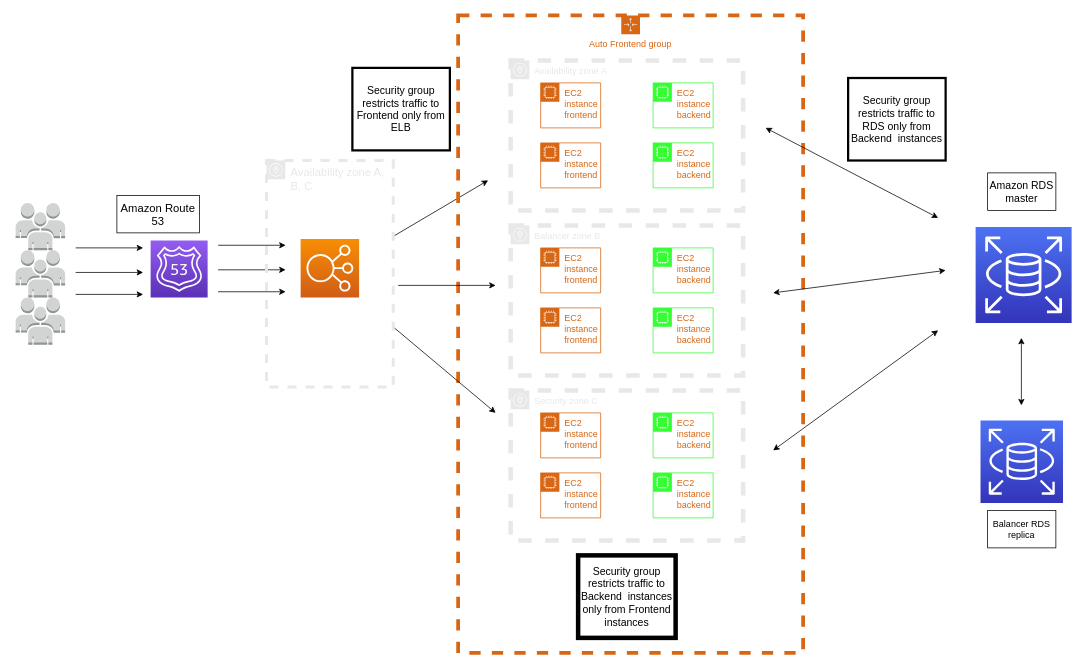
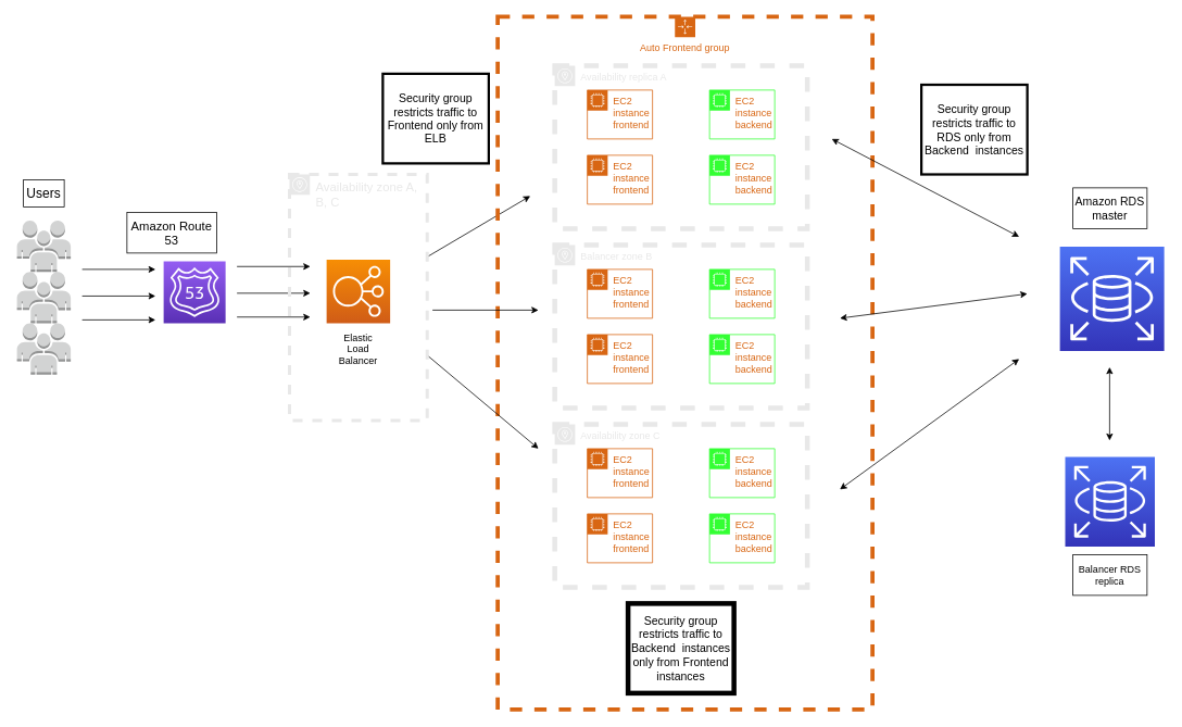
  <mxCell id="0" />
  <mxCell id="1" parent="0" />
  <mxCell id="2" value="" style="outlineConnect=0;dashed=0;verticalLabelPosition=bottom;verticalAlign=top;align=center;html=1;shape=mxgraph.aws3.users;fillColor=#D2D3D3;gradientColor=none;rounded=0;" parent="1" vertex="1"><mxGeometry x="20" y="333" width="66" height="63" as="geometry" /></mxCell>
  <mxCell id="3" value="" style="outlineConnect=0;dashed=0;verticalLabelPosition=bottom;verticalAlign=top;align=center;html=1;shape=mxgraph.aws3.users;fillColor=#D2D3D3;gradientColor=none;rounded=0;" parent="1" vertex="1"><mxGeometry x="20" y="270" width="66" height="63" as="geometry" /></mxCell>
  <mxCell id="4" value="" style="outlineConnect=0;dashed=0;verticalLabelPosition=bottom;verticalAlign=top;align=center;html=1;shape=mxgraph.aws3.users;fillColor=#D2D3D3;gradientColor=none;rounded=0;" parent="1" vertex="1"><mxGeometry x="20" y="396" width="66" height="63" as="geometry" /></mxCell>
+ <mxCell id="5" value="&lt;font style=&quot;font-size: 16px;&quot;&gt;Users&lt;/font&gt;" style="text;strokeColor=default;align=center;fillColor=none;html=1;verticalAlign=middle;whiteSpace=wrap;rounded=0;" parent="1" vertex="1"><mxGeometry x="28" y="220" width="50" height="33.5" as="geometry" /></mxCell>
  <mxCell id="6" value="" style="endArrow=classic;html=1;rounded=0;" parent="1" edge="1"><mxGeometry width="50" height="50" relative="1" as="geometry"><mxPoint x="100" y="362.75" as="sourcePoint" /><mxPoint x="190" y="362.75" as="targetPoint" /></mxGeometry></mxCell>
  <mxCell id="7" value="" style="endArrow=classic;html=1;rounded=0;" parent="1" edge="1"><mxGeometry width="50" height="50" relative="1" as="geometry"><mxPoint x="100" y="330" as="sourcePoint" /><mxPoint x="190" y="330" as="targetPoint" /></mxGeometry></mxCell>
  <mxCell id="8" value="" style="points=[[0,0,0],[0.25,0,0],[0.5,0,0],[0.75,0,0],[1,0,0],[0,1,0],[0.25,1,0],[0.5,1,0],[0.75,1,0],[1,1,0],[0,0.25,0],[0,0.5,0],[0,0.75,0],[1,0.25,0],[1,0.5,0],[1,0.75,0]];outlineConnect=0;fontColor=#232F3E;gradientColor=#945DF2;gradientDirection=north;fillColor=#5A30B5;strokeColor=#ffffff;dashed=0;verticalLabelPosition=bottom;verticalAlign=top;align=center;html=1;fontSize=12;fontStyle=0;aspect=fixed;shape=mxgraph.aws4.resourceIcon;resIcon=mxgraph.aws4.route_53;rounded=0;" parent="1" vertex="1"><mxGeometry x="200" y="320" width="76" height="76" as="geometry" /></mxCell>
  <mxCell id="9" value="Amazon Route 53" style="text;strokeColor=default;align=center;fillColor=none;html=1;verticalAlign=middle;whiteSpace=wrap;rounded=0;fontSize=15;" parent="1" vertex="1"><mxGeometry x="155" y="260" width="110" height="50" as="geometry" /></mxCell>
  <mxCell id="10" value="" style="endArrow=classic;html=1;rounded=0;" parent="1" edge="1"><mxGeometry width="50" height="50" relative="1" as="geometry"><mxPoint x="100" y="392" as="sourcePoint" /><mxPoint x="190" y="392" as="targetPoint" /></mxGeometry></mxCell>
  <mxCell id="11" value="" style="endArrow=classic;html=1;rounded=0;" parent="1" edge="1"><mxGeometry width="50" height="50" relative="1" as="geometry"><mxPoint x="290" y="359.25" as="sourcePoint" /><mxPoint x="380" y="359.25" as="targetPoint" /></mxGeometry></mxCell>
  <mxCell id="12" value="" style="endArrow=classic;html=1;rounded=0;" parent="1" edge="1"><mxGeometry width="50" height="50" relative="1" as="geometry"><mxPoint x="290" y="326.5" as="sourcePoint" /><mxPoint x="380" y="326.5" as="targetPoint" /></mxGeometry></mxCell>
  <mxCell id="13" value="" style="endArrow=classic;html=1;rounded=0;" parent="1" edge="1"><mxGeometry width="50" height="50" relative="1" as="geometry"><mxPoint x="290" y="388.5" as="sourcePoint" /><mxPoint x="380" y="388.5" as="targetPoint" /></mxGeometry></mxCell>
  <mxCell id="14" value="" style="points=[[0,0,0],[0.25,0,0],[0.5,0,0],[0.75,0,0],[1,0,0],[0,1,0],[0.25,1,0],[0.5,1,0],[0.75,1,0],[1,1,0],[0,0.25,0],[0,0.5,0],[0,0.75,0],[1,0.25,0],[1,0.5,0],[1,0.75,0]];outlineConnect=0;fontColor=#232F3E;gradientColor=#F78E04;gradientDirection=north;fillColor=#D05C17;strokeColor=#ffffff;dashed=0;verticalLabelPosition=bottom;verticalAlign=top;align=center;html=1;fontSize=12;fontStyle=0;aspect=fixed;shape=mxgraph.aws4.resourceIcon;resIcon=mxgraph.aws4.elastic_load_balancing;rounded=0;" parent="1" vertex="1"><mxGeometry x="400" y="318" width="78" height="78" as="geometry" /></mxCell>
+ <mxCell id="15" value="Elastic Load Balancer" style="text;strokeColor=none;align=center;fillColor=none;html=1;verticalAlign=middle;whiteSpace=wrap;rounded=0;" parent="1" vertex="1"><mxGeometry x="409" y="412.5" width="60" height="30" as="geometry" /></mxCell>
  <mxCell id="16" value="" style="endArrow=classic;html=1;rounded=0;" parent="1" edge="1" source="36"><mxGeometry width="50" height="50" relative="1" as="geometry"><mxPoint x="560" y="282" as="sourcePoint" /><mxPoint x="650" y="240" as="targetPoint" /></mxGeometry></mxCell>
  <mxCell id="17" value="Auto Frontend group" style="points=[[0,0],[0.25,0],[0.5,0],[0.75,0],[1,0],[1,0.25],[1,0.5],[1,0.75],[1,1],[0.75,1],[0.5,1],[0.25,1],[0,1],[0,0.75],[0,0.5],[0,0.25]];outlineConnect=0;gradientColor=none;html=1;whiteSpace=wrap;fontSize=12;fontStyle=0;container=1;pointerEvents=0;collapsible=0;recursiveResize=0;shape=mxgraph.aws4.groupCenter;grIcon=mxgraph.aws4.group_auto_scaling_group;grStroke=1;strokeColor=#D86613;fillColor=none;verticalAlign=top;align=center;fontColor=#D86613;dashed=1;spacingTop=25;strokeWidth=5;rounded=0;" parent="1" vertex="1"><mxGeometry x="610" y="20" width="460" height="850" as="geometry" /></mxCell>
- <mxCell id="18" value="Availability zone A" style="outlineConnect=0;gradientColor=none;html=1;whiteSpace=wrap;fontSize=12;fontStyle=0;shape=mxgraph.aws4.group;grIcon=mxgraph.aws4.group_availability_zone;strokeColor=#E8E8E8;fillColor=none;verticalAlign=top;align=left;spacingLeft=30;fontColor=#E8E8E8;dashed=1;strokeWidth=6;rounded=0;" parent="17" vertex="1"><mxGeometry x="70" y="60" width="310" height="200" as="geometry" /></mxCell>
+ <mxCell id="18" value="Availability replica A" style="outlineConnect=0;gradientColor=none;html=1;whiteSpace=wrap;fontSize=12;fontStyle=0;shape=mxgraph.aws4.group;grIcon=mxgraph.aws4.group_availability_zone;strokeColor=#E8E8E8;fillColor=none;verticalAlign=top;align=left;spacingLeft=30;fontColor=#E8E8E8;dashed=1;strokeWidth=6;rounded=0;" parent="17" vertex="1"><mxGeometry x="70" y="60" width="310" height="200" as="geometry" /></mxCell>
  <mxCell id="19" value="EC2 instance&amp;nbsp; frontend" style="points=[[0,0],[0.25,0],[0.5,0],[0.75,0],[1,0],[1,0.25],[1,0.5],[1,0.75],[1,1],[0.75,1],[0.5,1],[0.25,1],[0,1],[0,0.75],[0,0.5],[0,0.25]];outlineConnect=0;gradientColor=none;html=1;whiteSpace=wrap;fontSize=12;fontStyle=0;container=1;pointerEvents=0;collapsible=0;recursiveResize=0;shape=mxgraph.aws4.group;grIcon=mxgraph.aws4.group_ec2_instance_contents;strokeColor=#D86613;fillColor=none;verticalAlign=top;align=left;spacingLeft=30;fontColor=#D86613;dashed=0;rounded=0;" parent="17" vertex="1"><mxGeometry x="110" y="90" width="80" height="60" as="geometry" /></mxCell>
  <mxCell id="20" value="EC2 instance&amp;nbsp; frontend" style="points=[[0,0],[0.25,0],[0.5,0],[0.75,0],[1,0],[1,0.25],[1,0.5],[1,0.75],[1,1],[0.75,1],[0.5,1],[0.25,1],[0,1],[0,0.75],[0,0.5],[0,0.25]];outlineConnect=0;gradientColor=none;html=1;whiteSpace=wrap;fontSize=12;fontStyle=0;container=1;pointerEvents=0;collapsible=0;recursiveResize=0;shape=mxgraph.aws4.group;grIcon=mxgraph.aws4.group_ec2_instance_contents;strokeColor=#D86613;fillColor=none;verticalAlign=top;align=left;spacingLeft=30;fontColor=#D86613;dashed=0;rounded=0;" parent="17" vertex="1"><mxGeometry x="110" y="170" width="80" height="60" as="geometry" /></mxCell>
  <mxCell id="21" value="EC2 instance&amp;nbsp; backend" style="points=[[0,0],[0.25,0],[0.5,0],[0.75,0],[1,0],[1,0.25],[1,0.5],[1,0.75],[1,1],[0.75,1],[0.5,1],[0.25,1],[0,1],[0,0.75],[0,0.5],[0,0.25]];outlineConnect=0;gradientColor=none;html=1;whiteSpace=wrap;fontSize=12;fontStyle=0;container=1;pointerEvents=0;collapsible=0;recursiveResize=0;shape=mxgraph.aws4.group;grIcon=mxgraph.aws4.group_ec2_instance_contents;strokeColor=#33FF33;fillColor=none;verticalAlign=top;align=left;spacingLeft=30;fontColor=#D86613;dashed=0;rounded=0;" parent="17" vertex="1"><mxGeometry x="260" y="90" width="80" height="60" as="geometry" /></mxCell>
  <mxCell id="22" value="Balancer zone B" style="outlineConnect=0;gradientColor=none;html=1;whiteSpace=wrap;fontSize=12;fontStyle=0;shape=mxgraph.aws4.group;grIcon=mxgraph.aws4.group_availability_zone;strokeColor=#E8E8E8;fillColor=none;verticalAlign=top;align=left;spacingLeft=30;fontColor=#E8E8E8;dashed=1;strokeWidth=6;rounded=0;" parent="17" vertex="1"><mxGeometry x="70" y="280" width="310" height="200" as="geometry" /></mxCell>
  <mxCell id="23" value="EC2 instance&amp;nbsp; frontend" style="points=[[0,0],[0.25,0],[0.5,0],[0.75,0],[1,0],[1,0.25],[1,0.5],[1,0.75],[1,1],[0.75,1],[0.5,1],[0.25,1],[0,1],[0,0.75],[0,0.5],[0,0.25]];outlineConnect=0;gradientColor=none;html=1;whiteSpace=wrap;fontSize=12;fontStyle=0;container=1;pointerEvents=0;collapsible=0;recursiveResize=0;shape=mxgraph.aws4.group;grIcon=mxgraph.aws4.group_ec2_instance_contents;strokeColor=#D86613;fillColor=none;verticalAlign=top;align=left;spacingLeft=30;fontColor=#D86613;dashed=0;rounded=0;" parent="17" vertex="1"><mxGeometry x="110" y="310" width="80" height="60" as="geometry" /></mxCell>
  <mxCell id="24" value="EC2 instance&amp;nbsp; frontend" style="points=[[0,0],[0.25,0],[0.5,0],[0.75,0],[1,0],[1,0.25],[1,0.5],[1,0.75],[1,1],[0.75,1],[0.5,1],[0.25,1],[0,1],[0,0.75],[0,0.5],[0,0.25]];outlineConnect=0;gradientColor=none;html=1;whiteSpace=wrap;fontSize=12;fontStyle=0;container=1;pointerEvents=0;collapsible=0;recursiveResize=0;shape=mxgraph.aws4.group;grIcon=mxgraph.aws4.group_ec2_instance_contents;strokeColor=#D86613;fillColor=none;verticalAlign=top;align=left;spacingLeft=30;fontColor=#D86613;dashed=0;rounded=0;" parent="17" vertex="1"><mxGeometry x="110" y="390" width="80" height="60" as="geometry" /></mxCell>
  <mxCell id="25" value="EC2 instance&amp;nbsp; backend" style="points=[[0,0],[0.25,0],[0.5,0],[0.75,0],[1,0],[1,0.25],[1,0.5],[1,0.75],[1,1],[0.75,1],[0.5,1],[0.25,1],[0,1],[0,0.75],[0,0.5],[0,0.25]];outlineConnect=0;gradientColor=none;html=1;whiteSpace=wrap;fontSize=12;fontStyle=0;container=1;pointerEvents=0;collapsible=0;recursiveResize=0;shape=mxgraph.aws4.group;grIcon=mxgraph.aws4.group_ec2_instance_contents;strokeColor=#33FF33;fillColor=none;verticalAlign=top;align=left;spacingLeft=30;fontColor=#D86613;dashed=0;rounded=0;" parent="17" vertex="1"><mxGeometry x="260" y="310" width="80" height="60" as="geometry" /></mxCell>
  <mxCell id="26" value="EC2 instance&amp;nbsp; backend" style="points=[[0,0],[0.25,0],[0.5,0],[0.75,0],[1,0],[1,0.25],[1,0.5],[1,0.75],[1,1],[0.75,1],[0.5,1],[0.25,1],[0,1],[0,0.75],[0,0.5],[0,0.25]];outlineConnect=0;gradientColor=none;html=1;whiteSpace=wrap;fontSize=12;fontStyle=0;container=1;pointerEvents=0;collapsible=0;recursiveResize=0;shape=mxgraph.aws4.group;grIcon=mxgraph.aws4.group_ec2_instance_contents;strokeColor=#33FF33;fillColor=none;verticalAlign=top;align=left;spacingLeft=30;fontColor=#D86613;dashed=0;rounded=0;" parent="17" vertex="1"><mxGeometry x="260" y="390" width="80" height="60" as="geometry" /></mxCell>
- <mxCell id="27" value="Security zone C" style="outlineConnect=0;gradientColor=none;html=1;whiteSpace=wrap;fontSize=12;fontStyle=0;shape=mxgraph.aws4.group;grIcon=mxgraph.aws4.group_availability_zone;strokeColor=#E8E8E8;fillColor=none;verticalAlign=top;align=left;spacingLeft=30;fontColor=#E8E8E8;dashed=1;strokeWidth=6;rounded=0;" parent="17" vertex="1"><mxGeometry x="70" y="500" width="310" height="200" as="geometry" /></mxCell>
+ <mxCell id="27" value="Availability zone C" style="outlineConnect=0;gradientColor=none;html=1;whiteSpace=wrap;fontSize=12;fontStyle=0;shape=mxgraph.aws4.group;grIcon=mxgraph.aws4.group_availability_zone;strokeColor=#E8E8E8;fillColor=none;verticalAlign=top;align=left;spacingLeft=30;fontColor=#E8E8E8;dashed=1;strokeWidth=6;rounded=0;" parent="17" vertex="1"><mxGeometry x="70" y="500" width="310" height="200" as="geometry" /></mxCell>
  <mxCell id="28" value="EC2 instance&amp;nbsp; frontend" style="points=[[0,0],[0.25,0],[0.5,0],[0.75,0],[1,0],[1,0.25],[1,0.5],[1,0.75],[1,1],[0.75,1],[0.5,1],[0.25,1],[0,1],[0,0.75],[0,0.5],[0,0.25]];outlineConnect=0;gradientColor=none;html=1;whiteSpace=wrap;fontSize=12;fontStyle=0;container=1;pointerEvents=0;collapsible=0;recursiveResize=0;shape=mxgraph.aws4.group;grIcon=mxgraph.aws4.group_ec2_instance_contents;strokeColor=#D86613;fillColor=none;verticalAlign=top;align=left;spacingLeft=30;fontColor=#D86613;dashed=0;rounded=0;" parent="17" vertex="1"><mxGeometry x="110" y="530" width="80" height="60" as="geometry" /></mxCell>
  <mxCell id="29" value="EC2 instance&amp;nbsp; frontend" style="points=[[0,0],[0.25,0],[0.5,0],[0.75,0],[1,0],[1,0.25],[1,0.5],[1,0.75],[1,1],[0.75,1],[0.5,1],[0.25,1],[0,1],[0,0.75],[0,0.5],[0,0.25]];outlineConnect=0;gradientColor=none;html=1;whiteSpace=wrap;fontSize=12;fontStyle=0;container=1;pointerEvents=0;collapsible=0;recursiveResize=0;shape=mxgraph.aws4.group;grIcon=mxgraph.aws4.group_ec2_instance_contents;strokeColor=#D86613;fillColor=none;verticalAlign=top;align=left;spacingLeft=30;fontColor=#D86613;dashed=0;rounded=0;" parent="17" vertex="1"><mxGeometry x="110" y="610" width="80" height="60" as="geometry" /></mxCell>
  <mxCell id="30" value="EC2 instance&amp;nbsp; backend" style="points=[[0,0],[0.25,0],[0.5,0],[0.75,0],[1,0],[1,0.25],[1,0.5],[1,0.75],[1,1],[0.75,1],[0.5,1],[0.25,1],[0,1],[0,0.75],[0,0.5],[0,0.25]];outlineConnect=0;gradientColor=none;html=1;whiteSpace=wrap;fontSize=12;fontStyle=0;container=1;pointerEvents=0;collapsible=0;recursiveResize=0;shape=mxgraph.aws4.group;grIcon=mxgraph.aws4.group_ec2_instance_contents;strokeColor=#33FF33;fillColor=none;verticalAlign=top;align=left;spacingLeft=30;fontColor=#D86613;dashed=0;rounded=0;" parent="17" vertex="1"><mxGeometry x="260" y="530" width="80" height="60" as="geometry" /></mxCell>
  <mxCell id="31" value="EC2 instance&amp;nbsp; backend" style="points=[[0,0],[0.25,0],[0.5,0],[0.75,0],[1,0],[1,0.25],[1,0.5],[1,0.75],[1,1],[0.75,1],[0.5,1],[0.25,1],[0,1],[0,0.75],[0,0.5],[0,0.25]];outlineConnect=0;gradientColor=none;html=1;whiteSpace=wrap;fontSize=12;fontStyle=0;container=1;pointerEvents=0;collapsible=0;recursiveResize=0;shape=mxgraph.aws4.group;grIcon=mxgraph.aws4.group_ec2_instance_contents;strokeColor=#33FF33;fillColor=none;verticalAlign=top;align=left;spacingLeft=30;fontColor=#D86613;dashed=0;rounded=0;" parent="17" vertex="1"><mxGeometry x="260" y="610" width="80" height="60" as="geometry" /></mxCell>
  <mxCell id="32" value="EC2 instance&amp;nbsp; backend" style="points=[[0,0],[0.25,0],[0.5,0],[0.75,0],[1,0],[1,0.25],[1,0.5],[1,0.75],[1,1],[0.75,1],[0.5,1],[0.25,1],[0,1],[0,0.75],[0,0.5],[0,0.25]];outlineConnect=0;gradientColor=none;html=1;whiteSpace=wrap;fontSize=12;fontStyle=0;container=1;pointerEvents=0;collapsible=0;recursiveResize=0;shape=mxgraph.aws4.group;grIcon=mxgraph.aws4.group_ec2_instance_contents;strokeColor=#33FF33;fillColor=none;verticalAlign=top;align=left;spacingLeft=30;fontColor=#D86613;dashed=0;rounded=0;" vertex="1" parent="17"><mxGeometry x="260" y="170" width="80" height="60" as="geometry" /></mxCell>
  <mxCell id="33" value="&lt;font style=&quot;font-size: 14px;&quot;&gt;Security group restricts traffic to Backend&amp;nbsp; instances&lt;br&gt;&amp;nbsp;only from Frontend&amp;nbsp; instances&lt;/font&gt;" style="text;strokeColor=default;align=center;fillColor=none;html=1;verticalAlign=middle;whiteSpace=wrap;rounded=0;strokeWidth=6;" vertex="1" parent="17"><mxGeometry x="160" y="720" width="130" height="110" as="geometry" /></mxCell>
  <mxCell id="34" value="" style="endArrow=classic;html=1;rounded=0;" parent="17" edge="1" source="36"><mxGeometry width="50" height="50" relative="1" as="geometry"><mxPoint x="-40" y="490" as="sourcePoint" /><mxPoint x="50" y="530" as="targetPoint" /></mxGeometry></mxCell>
  <mxCell id="35" value="" style="endArrow=classic;html=1;rounded=0;" parent="17" edge="1"><mxGeometry width="50" height="50" relative="1" as="geometry"><mxPoint x="-80" y="360" as="sourcePoint" /><mxPoint x="50" y="360" as="targetPoint" /></mxGeometry></mxCell>
  <mxCell id="36" value="&lt;font style=&quot;font-size: 15px;&quot;&gt;Availability zone A, B, C&lt;/font&gt;" style="outlineConnect=0;gradientColor=none;html=1;whiteSpace=wrap;fontSize=12;fontStyle=0;shape=mxgraph.aws4.group;grIcon=mxgraph.aws4.group_availability_zone;strokeColor=#E8E8E8;fillColor=none;verticalAlign=top;align=left;spacingLeft=30;fontColor=#E8E8E8;dashed=1;strokeWidth=4;rounded=0;" parent="1" vertex="1"><mxGeometry x="354.5" y="213.5" width="169" height="302" as="geometry" /></mxCell>
  <mxCell id="37" value="" style="points=[[0,0,0],[0.25,0,0],[0.5,0,0],[0.75,0,0],[1,0,0],[0,1,0],[0.25,1,0],[0.5,1,0],[0.75,1,0],[1,1,0],[0,0.25,0],[0,0.5,0],[0,0.75,0],[1,0.25,0],[1,0.5,0],[1,0.75,0]];outlineConnect=0;fontColor=#232F3E;gradientColor=#4D72F3;gradientDirection=north;fillColor=#3334B9;strokeColor=#ffffff;dashed=0;verticalLabelPosition=bottom;verticalAlign=top;align=center;html=1;fontSize=12;fontStyle=0;aspect=fixed;shape=mxgraph.aws4.resourceIcon;resIcon=mxgraph.aws4.rds;rounded=0;" vertex="1" parent="1"><mxGeometry x="1300" y="302" width="128" height="128" as="geometry" /></mxCell>
  <mxCell id="38" value="&lt;font style=&quot;font-size: 14px;&quot;&gt;Amazon RDS master&lt;/font&gt;" style="text;strokeColor=default;align=center;fillColor=none;html=1;verticalAlign=middle;whiteSpace=wrap;rounded=0;" vertex="1" parent="1"><mxGeometry x="1316" y="230" width="91" height="50" as="geometry" /></mxCell>
  <mxCell id="39" value="" style="endArrow=classic;startArrow=classic;html=1;rounded=0;" edge="1" parent="1"><mxGeometry width="50" height="50" relative="1" as="geometry"><mxPoint x="1020" y="170" as="sourcePoint" /><mxPoint x="1250" y="290" as="targetPoint" /></mxGeometry></mxCell>
  <mxCell id="40" value="" style="endArrow=classic;startArrow=classic;html=1;rounded=0;" edge="1" parent="1"><mxGeometry width="50" height="50" relative="1" as="geometry"><mxPoint x="1030" y="390" as="sourcePoint" /><mxPoint x="1260" y="360" as="targetPoint" /></mxGeometry></mxCell>
  <mxCell id="41" value="" style="endArrow=classic;startArrow=classic;html=1;rounded=0;" edge="1" parent="1"><mxGeometry width="50" height="50" relative="1" as="geometry"><mxPoint x="1030" y="600" as="sourcePoint" /><mxPoint x="1250" y="440" as="targetPoint" /></mxGeometry></mxCell>
  <mxCell id="42" value="" style="points=[[0,0,0],[0.25,0,0],[0.5,0,0],[0.75,0,0],[1,0,0],[0,1,0],[0.25,1,0],[0.5,1,0],[0.75,1,0],[1,1,0],[0,0.25,0],[0,0.5,0],[0,0.75,0],[1,0.25,0],[1,0.5,0],[1,0.75,0]];outlineConnect=0;fontColor=#232F3E;gradientColor=#4D72F3;gradientDirection=north;fillColor=#3334B9;strokeColor=#ffffff;dashed=0;verticalLabelPosition=bottom;verticalAlign=top;align=center;html=1;fontSize=12;fontStyle=0;aspect=fixed;shape=mxgraph.aws4.resourceIcon;resIcon=mxgraph.aws4.rds;rounded=0;" vertex="1" parent="1"><mxGeometry x="1306.5" y="560" width="110" height="110" as="geometry" /></mxCell>
  <mxCell id="43" value="&lt;font style=&quot;font-size: 12px;&quot;&gt;Balancer RDS replica&lt;/font&gt;" style="text;strokeColor=default;align=center;fillColor=none;html=1;verticalAlign=middle;whiteSpace=wrap;rounded=0;" vertex="1" parent="1"><mxGeometry x="1316" y="680" width="91" height="50" as="geometry" /></mxCell>
  <mxCell id="44" value="" style="endArrow=classic;startArrow=classic;html=1;rounded=0;" edge="1" parent="1"><mxGeometry width="50" height="50" relative="1" as="geometry"><mxPoint x="1361" y="540" as="sourcePoint" /><mxPoint x="1361" y="450" as="targetPoint" /></mxGeometry></mxCell>
  <mxCell id="45" value="&lt;font style=&quot;font-size: 14px;&quot;&gt;Security group restricts traffic to RDS only from Backend&amp;nbsp; instances&lt;/font&gt;" style="text;strokeColor=default;align=center;fillColor=none;html=1;verticalAlign=middle;whiteSpace=wrap;rounded=0;strokeWidth=3;" vertex="1" parent="1"><mxGeometry x="1130" y="103.5" width="130" height="110" as="geometry" /></mxCell>
  <mxCell id="46" value="&lt;font style=&quot;font-size: 14px;&quot;&gt;Security group restricts traffic to Frontend only from ELB&lt;/font&gt;" style="text;strokeColor=default;align=center;fillColor=none;html=1;verticalAlign=middle;whiteSpace=wrap;rounded=0;strokeWidth=3;" vertex="1" parent="1"><mxGeometry x="469" y="90" width="130" height="110" as="geometry" /></mxCell>
